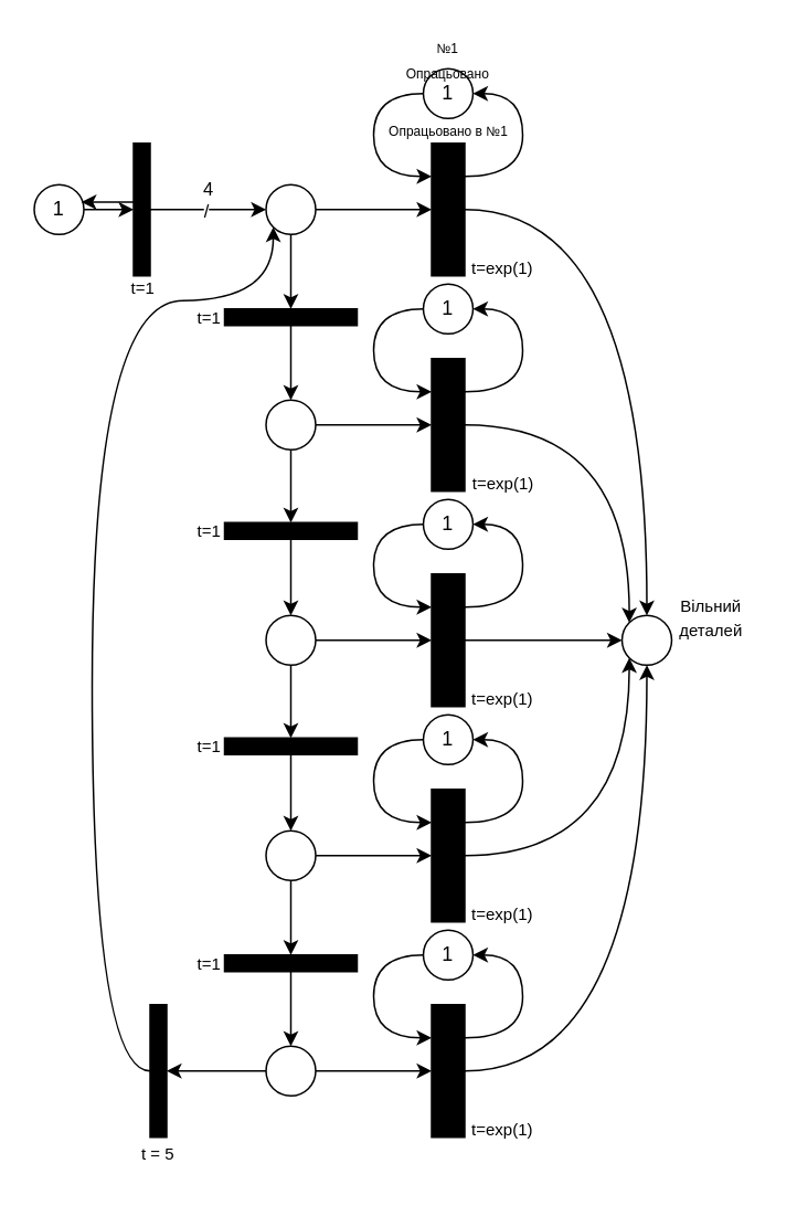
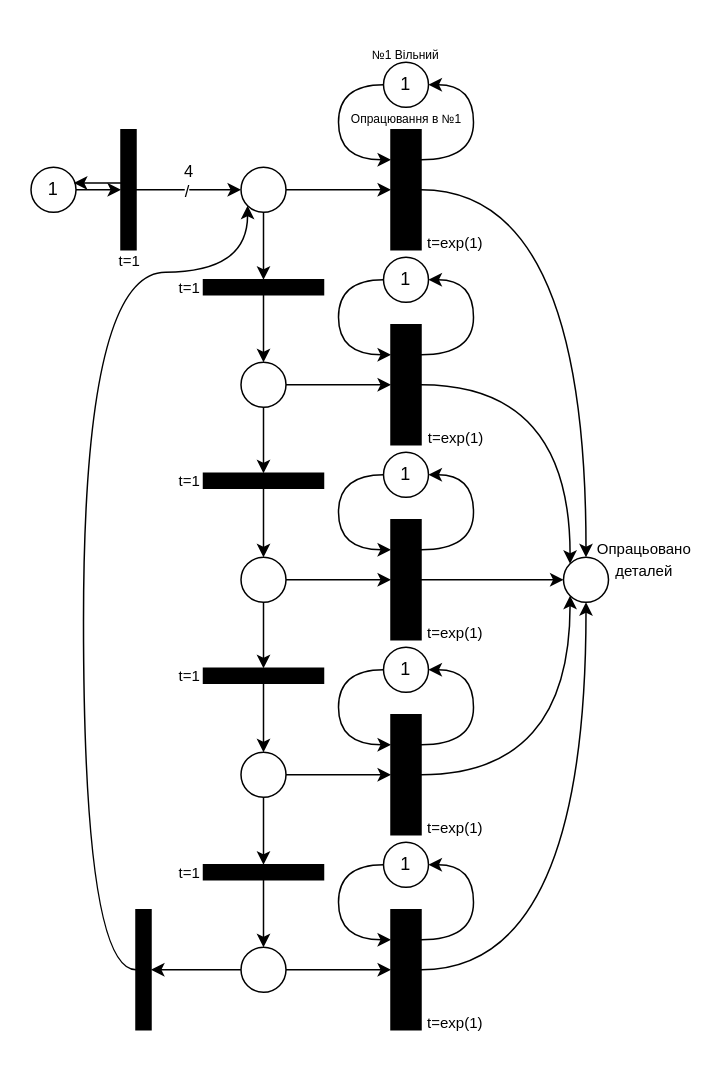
  <mxCell id="0" />
  <mxCell id="1" parent="0" />
  <mxCell id="2" style="edgeStyle=orthogonalEdgeStyle;rounded=0;orthogonalLoop=1;jettySize=auto;html=1;entryX=0.5;entryY=0;entryDx=0;entryDy=0;" parent="1" source="3" target="10" edge="1"><mxGeometry relative="1" as="geometry" /></mxCell>
  <mxCell id="3" value="1" style="ellipse;whiteSpace=wrap;html=1;aspect=fixed;" parent="1" vertex="1"><mxGeometry x="20" y="111" width="30" height="30" as="geometry" /></mxCell>
  <mxCell id="4" style="edgeStyle=orthogonalEdgeStyle;rounded=0;orthogonalLoop=1;jettySize=auto;html=1;exitX=0;exitY=0.5;exitDx=0;exitDy=0;entryX=0.75;entryY=0;entryDx=0;entryDy=0;curved=1;" edge="1" parent="1" source="5" target="15"><mxGeometry relative="1" as="geometry"><Array as="points"><mxPoint x="225" y="56" /><mxPoint x="225" y="106" /></Array></mxGeometry></mxCell>
  <mxCell id="5" value="1" style="ellipse;whiteSpace=wrap;html=1;aspect=fixed;strokeColor=#000000;" parent="1" vertex="1"><mxGeometry x="255" y="41" width="30" height="30" as="geometry" /></mxCell>
  <mxCell id="6" style="edgeStyle=orthogonalEdgeStyle;rounded=0;orthogonalLoop=1;jettySize=auto;html=1;entryX=0.952;entryY=0.35;entryDx=0;entryDy=0;entryPerimeter=0;exitX=0.556;exitY=0.173;exitDx=0;exitDy=0;exitPerimeter=0;" parent="1" source="10" target="3" edge="1"><mxGeometry relative="1" as="geometry"><mxPoint x="115" y="121" as="sourcePoint" /><mxPoint x="55" y="121" as="targetPoint" /></mxGeometry></mxCell>
  <mxCell id="7" style="edgeStyle=orthogonalEdgeStyle;rounded=0;orthogonalLoop=1;jettySize=auto;html=1;" parent="1" source="10" target="13" edge="1"><mxGeometry relative="1" as="geometry" /></mxCell>
  <mxCell id="8" value="/" style="edgeLabel;html=1;align=center;verticalAlign=middle;resizable=0;points=[];" parent="7" vertex="1" connectable="0"><mxGeometry x="0.052" y="1" relative="1" as="geometry"><mxPoint x="-4" y="1" as="offset" /></mxGeometry></mxCell>
  <mxCell id="9" value="4" style="edgeLabel;html=1;align=center;verticalAlign=middle;resizable=0;points=[];" parent="7" vertex="1" connectable="0"><mxGeometry x="0.052" y="1" relative="1" as="geometry"><mxPoint x="-3" y="-12" as="offset" /></mxGeometry></mxCell>
  <mxCell id="10" value="" style="rounded=0;whiteSpace=wrap;html=1;gradientColor=none;fillStyle=solid;fillColor=#000000;rotation=-90;" parent="1" vertex="1"><mxGeometry x="45" y="121" width="80" height="10" as="geometry" /></mxCell>
  <mxCell id="11" style="edgeStyle=orthogonalEdgeStyle;rounded=0;orthogonalLoop=1;jettySize=auto;html=1;entryX=0.5;entryY=0;entryDx=0;entryDy=0;" parent="1" source="13" target="15" edge="1"><mxGeometry relative="1" as="geometry"><mxPoint x="270" y="126" as="targetPoint" /></mxGeometry></mxCell>
  <mxCell id="12" style="edgeStyle=orthogonalEdgeStyle;rounded=0;orthogonalLoop=1;jettySize=auto;html=1;exitX=0.5;exitY=1;exitDx=0;exitDy=0;entryX=0.5;entryY=0;entryDx=0;entryDy=0;" parent="1" source="13" target="60" edge="1"><mxGeometry relative="1" as="geometry" /></mxCell>
  <mxCell id="13" value="" style="ellipse;whiteSpace=wrap;html=1;aspect=fixed;" parent="1" vertex="1"><mxGeometry x="160" y="111" width="30" height="30" as="geometry" /></mxCell>
  <mxCell id="14" style="edgeStyle=orthogonalEdgeStyle;rounded=0;orthogonalLoop=1;jettySize=auto;html=1;entryX=0.5;entryY=0;entryDx=0;entryDy=0;curved=1;" parent="1" source="15" target="22" edge="1"><mxGeometry relative="1" as="geometry" /></mxCell>
  <mxCell id="15" value="" style="rounded=0;whiteSpace=wrap;html=1;gradientColor=none;fillStyle=solid;fillColor=#000000;rotation=-90;" parent="1" vertex="1"><mxGeometry x="230" y="116" width="80" height="20" as="geometry" /></mxCell>
- <mxCell id="16" value="&lt;font style=&quot;font-size: 8px;&quot;&gt;№1 Опрацьовано&lt;/font&gt;" style="text;html=1;strokeColor=none;fillColor=none;align=center;verticalAlign=middle;whiteSpace=wrap;rounded=0;" parent="1" vertex="1"><mxGeometry x="240" y="20" width="60" height="30" as="geometry" /></mxCell>
- <mxCell id="17" value="&lt;font style=&quot;font-size: 8px;&quot;&gt;Опрацьовано в №1&lt;/font&gt;" style="text;html=1;strokeColor=none;fillColor=none;align=center;verticalAlign=middle;whiteSpace=wrap;rounded=0;" parent="1" vertex="1"><mxGeometry x="222.5" y="63" width="95" height="30" as="geometry" /></mxCell>
+ <mxCell id="16" value="&lt;font style=&quot;font-size: 8px;&quot;&gt;№1 Вільний&lt;/font&gt;" style="text;html=1;strokeColor=none;fillColor=none;align=center;verticalAlign=middle;whiteSpace=wrap;rounded=0;" parent="1" vertex="1"><mxGeometry x="240" y="20" width="60" height="30" as="geometry" /></mxCell>
+ <mxCell id="17" value="&lt;font style=&quot;font-size: 8px;&quot;&gt;Опрацювання в №1&lt;/font&gt;" style="text;html=1;strokeColor=none;fillColor=none;align=center;verticalAlign=middle;whiteSpace=wrap;rounded=0;" parent="1" vertex="1"><mxGeometry x="222.5" y="63" width="95" height="30" as="geometry" /></mxCell>
  <mxCell id="18" style="edgeStyle=orthogonalEdgeStyle;rounded=0;orthogonalLoop=1;jettySize=auto;html=1;exitX=0.5;exitY=1;exitDx=0;exitDy=0;" parent="1" source="20" target="58" edge="1"><mxGeometry relative="1" as="geometry" /></mxCell>
  <mxCell id="19" style="edgeStyle=orthogonalEdgeStyle;rounded=0;orthogonalLoop=1;jettySize=auto;html=1;exitX=1;exitY=0.5;exitDx=0;exitDy=0;entryX=0.5;entryY=0;entryDx=0;entryDy=0;" parent="1" source="20" target="31" edge="1"><mxGeometry relative="1" as="geometry" /></mxCell>
  <mxCell id="20" value="" style="ellipse;whiteSpace=wrap;html=1;aspect=fixed;" parent="1" vertex="1"><mxGeometry x="160" y="241" width="30" height="30" as="geometry" /></mxCell>
  <mxCell id="21" value="&lt;font style=&quot;font-size: 10px;&quot;&gt;t=1&lt;/font&gt;" style="text;html=1;strokeColor=none;fillColor=none;align=center;verticalAlign=middle;whiteSpace=wrap;rounded=0;" parent="1" vertex="1"><mxGeometry x="106" y="310" width="40" height="20" as="geometry" /></mxCell>
  <mxCell id="22" value="" style="ellipse;whiteSpace=wrap;html=1;aspect=fixed;" parent="1" vertex="1"><mxGeometry x="375" y="371" width="30" height="30" as="geometry" /></mxCell>
  <mxCell id="23" value="&lt;font style=&quot;font-size: 10px;&quot;&gt;t=exp(1)&lt;/font&gt;" style="text;html=1;strokeColor=none;fillColor=none;align=center;verticalAlign=middle;whiteSpace=wrap;rounded=0;" parent="1" vertex="1"><mxGeometry x="283" y="151" width="40" height="20" as="geometry" /></mxCell>
- <mxCell id="24" value="&lt;font style=&quot;font-size: 10px;&quot;&gt;t = 5&lt;/font&gt;" style="text;html=1;strokeColor=none;fillColor=none;align=center;verticalAlign=middle;whiteSpace=wrap;rounded=0;" parent="1" vertex="1"><mxGeometry x="75" y="686" width="40" height="20" as="geometry" /></mxCell>
- <mxCell id="25" value="&lt;span style=&quot;font-size: 10px;&quot;&gt;Вільний деталей&lt;/span&gt;" style="text;html=1;strokeColor=none;fillColor=none;align=center;verticalAlign=middle;whiteSpace=wrap;rounded=0;" parent="1" vertex="1"><mxGeometry x="399" y="357" width="60" height="30" as="geometry" /></mxCell>
+ <mxCell id="25" value="&lt;span style=&quot;font-size: 10px;&quot;&gt;Опрацьовано деталей&lt;/span&gt;" style="text;html=1;strokeColor=none;fillColor=none;align=center;verticalAlign=middle;whiteSpace=wrap;rounded=0;" parent="1" vertex="1"><mxGeometry x="399" y="357" width="60" height="30" as="geometry" /></mxCell>
  <mxCell id="26" value="&lt;font style=&quot;font-size: 10px;&quot;&gt;t=1&lt;/font&gt;" style="text;html=1;strokeColor=none;fillColor=none;align=center;verticalAlign=middle;whiteSpace=wrap;rounded=0;" parent="1" vertex="1"><mxGeometry x="66" y="163" width="40" height="20" as="geometry" /></mxCell>
  <mxCell id="27" value="" style="endArrow=classic;html=1;rounded=0;exitX=0.75;exitY=1;exitDx=0;exitDy=0;entryX=1;entryY=0.5;entryDx=0;entryDy=0;edgeStyle=orthogonalEdgeStyle;curved=1;" parent="1" source="15" target="5" edge="1"><mxGeometry width="50" height="50" relative="1" as="geometry"><mxPoint x="325" y="131" as="sourcePoint" /><mxPoint x="375" y="81" as="targetPoint" /><Array as="points"><mxPoint x="315" y="106" /><mxPoint x="315" y="56" /></Array></mxGeometry></mxCell>
  <mxCell id="28" style="edgeStyle=orthogonalEdgeStyle;rounded=0;orthogonalLoop=1;jettySize=auto;html=1;exitX=0;exitY=0.5;exitDx=0;exitDy=0;entryX=0.75;entryY=0;entryDx=0;entryDy=0;curved=1;" edge="1" parent="1" source="29" target="31"><mxGeometry relative="1" as="geometry"><Array as="points"><mxPoint x="225" y="186" /><mxPoint x="225" y="236" /></Array></mxGeometry></mxCell>
  <mxCell id="29" value="1" style="ellipse;whiteSpace=wrap;html=1;aspect=fixed;strokeColor=#000000;" parent="1" vertex="1"><mxGeometry x="255" y="171" width="30" height="30" as="geometry" /></mxCell>
  <mxCell id="30" style="edgeStyle=orthogonalEdgeStyle;rounded=0;orthogonalLoop=1;jettySize=auto;html=1;exitX=0.5;exitY=1;exitDx=0;exitDy=0;entryX=0;entryY=0;entryDx=0;entryDy=0;curved=1;" parent="1" source="31" target="22" edge="1"><mxGeometry relative="1" as="geometry" /></mxCell>
  <mxCell id="31" value="" style="rounded=0;whiteSpace=wrap;html=1;gradientColor=none;fillStyle=solid;fillColor=#000000;rotation=-90;" parent="1" vertex="1"><mxGeometry x="230" y="246" width="80" height="20" as="geometry" /></mxCell>
  <mxCell id="32" value="" style="endArrow=classic;html=1;rounded=0;exitX=0.75;exitY=1;exitDx=0;exitDy=0;entryX=1;entryY=0.5;entryDx=0;entryDy=0;edgeStyle=orthogonalEdgeStyle;curved=1;" parent="1" source="31" target="29" edge="1"><mxGeometry width="50" height="50" relative="1" as="geometry"><mxPoint x="325" y="261" as="sourcePoint" /><mxPoint x="375" y="211" as="targetPoint" /><Array as="points"><mxPoint x="315" y="236" /><mxPoint x="315" y="186" /></Array></mxGeometry></mxCell>
  <mxCell id="33" style="edgeStyle=orthogonalEdgeStyle;rounded=0;orthogonalLoop=1;jettySize=auto;html=1;exitX=0;exitY=0.5;exitDx=0;exitDy=0;entryX=0.75;entryY=0;entryDx=0;entryDy=0;curved=1;" edge="1" parent="1" source="34" target="36"><mxGeometry relative="1" as="geometry"><Array as="points"><mxPoint x="225" y="316" /><mxPoint x="225" y="366" /></Array></mxGeometry></mxCell>
  <mxCell id="34" value="1" style="ellipse;whiteSpace=wrap;html=1;aspect=fixed;strokeColor=#000000;" parent="1" vertex="1"><mxGeometry x="255" y="301" width="30" height="30" as="geometry" /></mxCell>
  <mxCell id="35" style="edgeStyle=orthogonalEdgeStyle;rounded=0;orthogonalLoop=1;jettySize=auto;html=1;exitX=0.5;exitY=1;exitDx=0;exitDy=0;entryX=0;entryY=0.5;entryDx=0;entryDy=0;curved=1;" parent="1" source="36" target="22" edge="1"><mxGeometry relative="1" as="geometry" /></mxCell>
  <mxCell id="36" value="" style="rounded=0;whiteSpace=wrap;html=1;gradientColor=none;fillStyle=solid;fillColor=#000000;rotation=-90;" parent="1" vertex="1"><mxGeometry x="230" y="376" width="80" height="20" as="geometry" /></mxCell>
  <mxCell id="37" value="" style="endArrow=classic;html=1;rounded=0;exitX=0.75;exitY=1;exitDx=0;exitDy=0;entryX=1;entryY=0.5;entryDx=0;entryDy=0;edgeStyle=orthogonalEdgeStyle;curved=1;" parent="1" source="36" target="34" edge="1"><mxGeometry width="50" height="50" relative="1" as="geometry"><mxPoint x="325" y="391" as="sourcePoint" /><mxPoint x="375" y="341" as="targetPoint" /><Array as="points"><mxPoint x="315" y="366" /><mxPoint x="315" y="316" /></Array></mxGeometry></mxCell>
  <mxCell id="38" style="edgeStyle=orthogonalEdgeStyle;rounded=0;orthogonalLoop=1;jettySize=auto;html=1;exitX=0;exitY=0.5;exitDx=0;exitDy=0;entryX=0.75;entryY=0;entryDx=0;entryDy=0;curved=1;" edge="1" parent="1" source="39" target="41"><mxGeometry relative="1" as="geometry"><Array as="points"><mxPoint x="225" y="446" /><mxPoint x="225" y="496" /></Array></mxGeometry></mxCell>
  <mxCell id="39" value="1" style="ellipse;whiteSpace=wrap;html=1;aspect=fixed;strokeColor=#000000;" parent="1" vertex="1"><mxGeometry x="255" y="431" width="30" height="30" as="geometry" /></mxCell>
  <mxCell id="40" style="edgeStyle=orthogonalEdgeStyle;rounded=0;orthogonalLoop=1;jettySize=auto;html=1;exitX=0.5;exitY=1;exitDx=0;exitDy=0;entryX=0;entryY=1;entryDx=0;entryDy=0;curved=1;" parent="1" source="41" target="22" edge="1"><mxGeometry relative="1" as="geometry" /></mxCell>
  <mxCell id="41" value="" style="rounded=0;whiteSpace=wrap;html=1;gradientColor=none;fillStyle=solid;fillColor=#000000;rotation=-90;" parent="1" vertex="1"><mxGeometry x="230" y="506" width="80" height="20" as="geometry" /></mxCell>
  <mxCell id="42" value="" style="endArrow=classic;html=1;rounded=0;exitX=0.75;exitY=1;exitDx=0;exitDy=0;entryX=1;entryY=0.5;entryDx=0;entryDy=0;edgeStyle=orthogonalEdgeStyle;curved=1;" parent="1" source="41" target="39" edge="1"><mxGeometry width="50" height="50" relative="1" as="geometry"><mxPoint x="325" y="521" as="sourcePoint" /><mxPoint x="375" y="471" as="targetPoint" /><Array as="points"><mxPoint x="315" y="496" /><mxPoint x="315" y="446" /></Array></mxGeometry></mxCell>
  <mxCell id="43" style="edgeStyle=orthogonalEdgeStyle;rounded=0;orthogonalLoop=1;jettySize=auto;html=1;exitX=0;exitY=0.5;exitDx=0;exitDy=0;entryX=0.75;entryY=0;entryDx=0;entryDy=0;curved=1;" edge="1" parent="1" source="44" target="46"><mxGeometry relative="1" as="geometry"><Array as="points"><mxPoint x="225" y="576" /><mxPoint x="225" y="626" /></Array></mxGeometry></mxCell>
  <mxCell id="44" value="1" style="ellipse;whiteSpace=wrap;html=1;aspect=fixed;strokeColor=#000000;" parent="1" vertex="1"><mxGeometry x="255" y="561" width="30" height="30" as="geometry" /></mxCell>
  <mxCell id="45" style="edgeStyle=orthogonalEdgeStyle;rounded=0;orthogonalLoop=1;jettySize=auto;html=1;exitX=0.5;exitY=1;exitDx=0;exitDy=0;entryX=0.5;entryY=1;entryDx=0;entryDy=0;curved=1;" parent="1" source="46" target="22" edge="1"><mxGeometry relative="1" as="geometry" /></mxCell>
  <mxCell id="46" value="" style="rounded=0;whiteSpace=wrap;html=1;gradientColor=none;fillStyle=solid;fillColor=#000000;rotation=-90;" parent="1" vertex="1"><mxGeometry x="230" y="636" width="80" height="20" as="geometry" /></mxCell>
  <mxCell id="47" value="" style="endArrow=classic;html=1;rounded=0;exitX=0.75;exitY=1;exitDx=0;exitDy=0;entryX=1;entryY=0.5;entryDx=0;entryDy=0;edgeStyle=orthogonalEdgeStyle;curved=1;" parent="1" source="46" target="44" edge="1"><mxGeometry width="50" height="50" relative="1" as="geometry"><mxPoint x="325" y="651" as="sourcePoint" /><mxPoint x="375" y="601" as="targetPoint" /><Array as="points"><mxPoint x="315" y="626" /><mxPoint x="315" y="576" /></Array></mxGeometry></mxCell>
  <mxCell id="48" style="edgeStyle=orthogonalEdgeStyle;rounded=0;orthogonalLoop=1;jettySize=auto;html=1;exitX=0.5;exitY=1;exitDx=0;exitDy=0;" parent="1" source="50" target="62" edge="1"><mxGeometry relative="1" as="geometry" /></mxCell>
  <mxCell id="49" style="edgeStyle=orthogonalEdgeStyle;rounded=0;orthogonalLoop=1;jettySize=auto;html=1;exitX=1;exitY=0.5;exitDx=0;exitDy=0;" parent="1" source="50" target="36" edge="1"><mxGeometry relative="1" as="geometry" /></mxCell>
  <mxCell id="50" value="" style="ellipse;whiteSpace=wrap;html=1;aspect=fixed;" parent="1" vertex="1"><mxGeometry x="160" y="371" width="30" height="30" as="geometry" /></mxCell>
  <mxCell id="51" style="edgeStyle=orthogonalEdgeStyle;rounded=0;orthogonalLoop=1;jettySize=auto;html=1;exitX=0.5;exitY=1;exitDx=0;exitDy=0;" parent="1" source="53" target="66" edge="1"><mxGeometry relative="1" as="geometry" /></mxCell>
  <mxCell id="52" style="edgeStyle=orthogonalEdgeStyle;rounded=0;orthogonalLoop=1;jettySize=auto;html=1;exitX=1;exitY=0.5;exitDx=0;exitDy=0;" parent="1" source="53" target="41" edge="1"><mxGeometry relative="1" as="geometry" /></mxCell>
  <mxCell id="53" value="" style="ellipse;whiteSpace=wrap;html=1;aspect=fixed;" parent="1" vertex="1"><mxGeometry x="160" y="501" width="30" height="30" as="geometry" /></mxCell>
  <mxCell id="54" style="edgeStyle=orthogonalEdgeStyle;rounded=0;orthogonalLoop=1;jettySize=auto;html=1;exitX=1;exitY=0.5;exitDx=0;exitDy=0;" parent="1" source="56" target="46" edge="1"><mxGeometry relative="1" as="geometry" /></mxCell>
  <mxCell id="55" style="edgeStyle=orthogonalEdgeStyle;rounded=0;orthogonalLoop=1;jettySize=auto;html=1;exitX=0;exitY=0.5;exitDx=0;exitDy=0;entryX=0.5;entryY=0;entryDx=0;entryDy=0;" parent="1" source="56" target="64" edge="1"><mxGeometry relative="1" as="geometry" /></mxCell>
  <mxCell id="56" value="" style="ellipse;whiteSpace=wrap;html=1;aspect=fixed;" parent="1" vertex="1"><mxGeometry x="160" y="631" width="30" height="30" as="geometry" /></mxCell>
  <mxCell id="57" style="edgeStyle=orthogonalEdgeStyle;rounded=0;orthogonalLoop=1;jettySize=auto;html=1;exitX=0.5;exitY=1;exitDx=0;exitDy=0;entryX=0.5;entryY=0;entryDx=0;entryDy=0;" parent="1" source="58" target="50" edge="1"><mxGeometry relative="1" as="geometry" /></mxCell>
  <mxCell id="58" value="" style="rounded=0;whiteSpace=wrap;html=1;gradientColor=none;fillStyle=solid;fillColor=#000000;rotation=0;" parent="1" vertex="1"><mxGeometry x="135" y="315" width="80" height="10" as="geometry" /></mxCell>
  <mxCell id="59" style="edgeStyle=orthogonalEdgeStyle;rounded=0;orthogonalLoop=1;jettySize=auto;html=1;exitX=0.5;exitY=1;exitDx=0;exitDy=0;entryX=0.5;entryY=0;entryDx=0;entryDy=0;" parent="1" source="60" target="20" edge="1"><mxGeometry relative="1" as="geometry" /></mxCell>
  <mxCell id="60" value="" style="rounded=0;whiteSpace=wrap;html=1;gradientColor=none;fillStyle=solid;fillColor=#000000;rotation=0;" parent="1" vertex="1"><mxGeometry x="135" y="186" width="80" height="10" as="geometry" /></mxCell>
  <mxCell id="61" style="edgeStyle=orthogonalEdgeStyle;rounded=0;orthogonalLoop=1;jettySize=auto;html=1;exitX=0.5;exitY=1;exitDx=0;exitDy=0;entryX=0.5;entryY=0;entryDx=0;entryDy=0;" parent="1" source="62" target="53" edge="1"><mxGeometry relative="1" as="geometry" /></mxCell>
  <mxCell id="62" value="" style="rounded=0;whiteSpace=wrap;html=1;gradientColor=none;fillStyle=solid;fillColor=#000000;rotation=0;" parent="1" vertex="1"><mxGeometry x="135" y="445" width="80" height="10" as="geometry" /></mxCell>
  <mxCell id="63" style="edgeStyle=orthogonalEdgeStyle;rounded=0;orthogonalLoop=1;jettySize=auto;html=1;exitX=0.5;exitY=1;exitDx=0;exitDy=0;entryX=0;entryY=1;entryDx=0;entryDy=0;curved=1;" parent="1" source="64" target="13" edge="1"><mxGeometry relative="1" as="geometry"><Array as="points"><mxPoint x="55" y="646" /><mxPoint x="55" y="181" /><mxPoint x="164" y="181" /></Array></mxGeometry></mxCell>
  <mxCell id="64" value="" style="rounded=0;whiteSpace=wrap;html=1;gradientColor=none;fillStyle=solid;fillColor=#000000;rotation=0;direction=south;" parent="1" vertex="1"><mxGeometry x="90" y="606" width="10" height="80" as="geometry" /></mxCell>
  <mxCell id="65" style="edgeStyle=orthogonalEdgeStyle;rounded=0;orthogonalLoop=1;jettySize=auto;html=1;exitX=0.5;exitY=1;exitDx=0;exitDy=0;" parent="1" source="66" target="56" edge="1"><mxGeometry relative="1" as="geometry" /></mxCell>
  <mxCell id="66" value="" style="rounded=0;whiteSpace=wrap;html=1;gradientColor=none;fillStyle=solid;fillColor=#000000;rotation=0;" parent="1" vertex="1"><mxGeometry x="135" y="576" width="80" height="10" as="geometry" /></mxCell>
  <mxCell id="67" value="&lt;font style=&quot;font-size: 10px;&quot;&gt;t=1&lt;/font&gt;" style="text;html=1;strokeColor=none;fillColor=none;align=center;verticalAlign=middle;whiteSpace=wrap;rounded=0;" parent="1" vertex="1"><mxGeometry x="106" y="181" width="40" height="20" as="geometry" /></mxCell>
  <mxCell id="68" value="&lt;font style=&quot;font-size: 10px;&quot;&gt;t=1&lt;/font&gt;" style="text;html=1;strokeColor=none;fillColor=none;align=center;verticalAlign=middle;whiteSpace=wrap;rounded=0;" parent="1" vertex="1"><mxGeometry x="106" y="440" width="40" height="20" as="geometry" /></mxCell>
  <mxCell id="69" value="&lt;font style=&quot;font-size: 10px;&quot;&gt;t=1&lt;/font&gt;" style="text;html=1;strokeColor=none;fillColor=none;align=center;verticalAlign=middle;whiteSpace=wrap;rounded=0;" parent="1" vertex="1"><mxGeometry x="106" y="571" width="40" height="20" as="geometry" /></mxCell>
  <mxCell id="70" value="&lt;font style=&quot;font-size: 10px;&quot;&gt;t=exp(1)&lt;/font&gt;" style="text;html=1;strokeColor=none;fillColor=none;align=center;verticalAlign=middle;whiteSpace=wrap;rounded=0;" parent="1" vertex="1"><mxGeometry x="285" y="281" width="37" height="20" as="geometry" /></mxCell>
  <mxCell id="71" value="&lt;font style=&quot;font-size: 10px;&quot;&gt;t=exp(1)&lt;/font&gt;" style="text;html=1;strokeColor=none;fillColor=none;align=center;verticalAlign=middle;whiteSpace=wrap;rounded=0;" parent="1" vertex="1"><mxGeometry x="283" y="411" width="40" height="20" as="geometry" /></mxCell>
  <mxCell id="72" value="&lt;font style=&quot;font-size: 10px;&quot;&gt;t=exp(1)&lt;/font&gt;" style="text;html=1;strokeColor=none;fillColor=none;align=center;verticalAlign=middle;whiteSpace=wrap;rounded=0;" parent="1" vertex="1"><mxGeometry x="283" y="541" width="40" height="20" as="geometry" /></mxCell>
  <mxCell id="73" value="&lt;font style=&quot;font-size: 10px;&quot;&gt;t=exp(1)&lt;/font&gt;" style="text;html=1;strokeColor=none;fillColor=none;align=center;verticalAlign=middle;whiteSpace=wrap;rounded=0;" parent="1" vertex="1"><mxGeometry x="283" y="671" width="40" height="20" as="geometry" /></mxCell>
